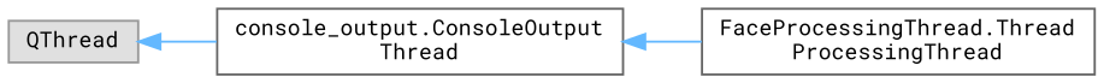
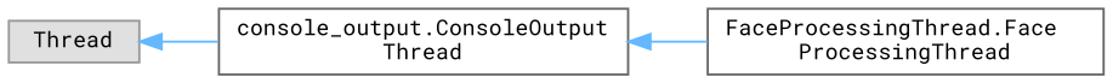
  digraph {
    fontname="Roboto Mono"
    rankdir=LR
    node [color=grey40 fillcolor=white fontname="Roboto Mono" fontsize=10 shape=box style=filled]
    edge [color=steelblue1 dir=back fontname="Roboto Mono" fontsize=10 labelfontname=Helvetica labelfontsize=10 style=solid]
-   n1 [color=grey60 fillcolor="#E0E0E0" height=0.2 label=QThread width=0.4]
+   n1 [color=grey60 fillcolor="#E0E0E0" height=0.2 label=Thread width=0.4]
    n2 [height=0.2 label="console_output.ConsoleOutput\lThread" width=0.4]
-   n3 [height=0.2 label="FaceProcessingThread.Thread\lProcessingThread" width=0.4]
+   n3 [height=0.2 label="FaceProcessingThread.Face\lProcessingThread" width=0.4]
    n1 -> n2
    n2 -> n3
  }
